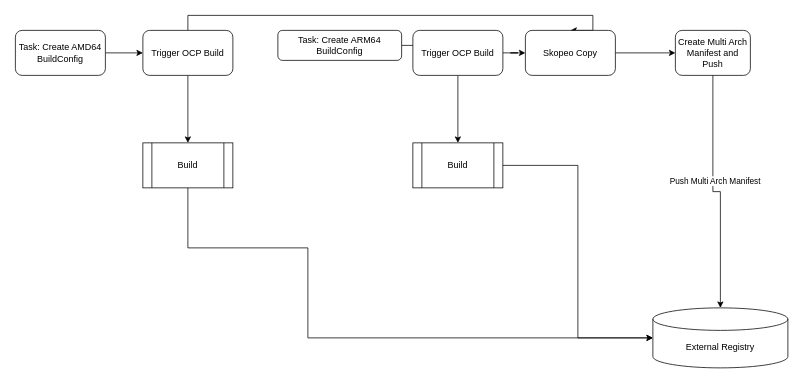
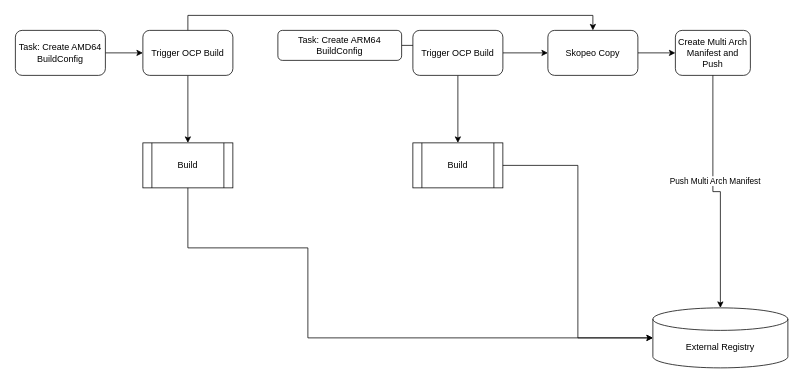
  <mxCell id="0" />
  <mxCell id="1" parent="0" />
  <mxCell id="2" value="Build" style="shape=process;whiteSpace=wrap;html=1;backgroundOutline=1;" parent="1" vertex="1"><mxGeometry x="190" y="190" width="120" height="60" as="geometry" /></mxCell>
  <mxCell id="3" style="edgeStyle=orthogonalEdgeStyle;rounded=0;orthogonalLoop=1;jettySize=auto;html=1;entryX=0;entryY=0.5;entryDx=0;entryDy=0;" parent="1" source="4" target="9" edge="1"><mxGeometry relative="1" as="geometry" /></mxCell>
  <mxCell id="4" value="Task: Create AMD64 BuildConfig" style="rounded=1;whiteSpace=wrap;html=1;" parent="1" vertex="1"><mxGeometry x="20" y="40" width="120" height="60" as="geometry" /></mxCell>
  <mxCell id="5" style="edgeStyle=orthogonalEdgeStyle;rounded=0;orthogonalLoop=1;jettySize=auto;html=1;entryX=0;entryY=0.5;entryDx=0;entryDy=0;" parent="1" source="6" target="12" edge="1"><mxGeometry relative="1" as="geometry" /></mxCell>
  <mxCell id="6" value="Task: Create ARM64 BuildConfig" style="rounded=1;whiteSpace=wrap;html=1;" parent="1" vertex="1"><mxGeometry x="370" y="40" width="165" height="40" as="geometry" /></mxCell>
  <mxCell id="7" style="edgeStyle=orthogonalEdgeStyle;rounded=0;orthogonalLoop=1;jettySize=auto;html=1;entryX=0.5;entryY=0;entryDx=0;entryDy=0;" parent="1" source="9" target="2" edge="1"><mxGeometry relative="1" as="geometry" /></mxCell>
  <mxCell id="8" style="edgeStyle=orthogonalEdgeStyle;rounded=0;orthogonalLoop=1;jettySize=auto;html=1;entryX=0.5;entryY=0;entryDx=0;entryDy=0;" parent="1" source="9" target="17" edge="1"><mxGeometry relative="1" as="geometry"><Array as="points"><mxPoint x="250" y="20" /><mxPoint x="790" y="20" /></Array></mxGeometry></mxCell>
  <mxCell id="9" value="Trigger OCP Build" style="rounded=1;whiteSpace=wrap;html=1;" parent="1" vertex="1"><mxGeometry x="190" y="40" width="120" height="60" as="geometry" /></mxCell>
  <mxCell id="10" style="edgeStyle=orthogonalEdgeStyle;rounded=0;orthogonalLoop=1;jettySize=auto;html=1;" parent="1" source="12" target="13" edge="1"><mxGeometry relative="1" as="geometry" /></mxCell>
  <mxCell id="11" style="edgeStyle=orthogonalEdgeStyle;rounded=0;orthogonalLoop=1;jettySize=auto;html=1;" parent="1" source="12" target="17" edge="1"><mxGeometry relative="1" as="geometry" /></mxCell>
  <mxCell id="12" value="Trigger OCP Build" style="rounded=1;whiteSpace=wrap;html=1;" parent="1" vertex="1"><mxGeometry x="550" y="40" width="120" height="60" as="geometry" /></mxCell>
  <mxCell id="13" value="Build" style="shape=process;whiteSpace=wrap;html=1;backgroundOutline=1;" parent="1" vertex="1"><mxGeometry x="550" y="190" width="120" height="60" as="geometry" /></mxCell>
  <mxCell id="14" style="edgeStyle=orthogonalEdgeStyle;rounded=0;orthogonalLoop=1;jettySize=auto;html=1;entryX=0;entryY=0.5;entryDx=0;entryDy=0;entryPerimeter=0;" parent="1" source="2" target="15" edge="1"><mxGeometry relative="1" as="geometry"><Array as="points"><mxPoint x="250" y="330" /><mxPoint x="410" y="330" /><mxPoint x="410" y="450" /></Array><mxPoint x="410" y="410" as="targetPoint" /></mxGeometry></mxCell>
  <mxCell id="15" value="External Registry" style="shape=cylinder3;whiteSpace=wrap;html=1;boundedLbl=1;backgroundOutline=1;size=15;" parent="1" vertex="1"><mxGeometry x="870" y="410" width="180" height="80" as="geometry" /></mxCell>
  <mxCell id="16" style="edgeStyle=orthogonalEdgeStyle;rounded=0;orthogonalLoop=1;jettySize=auto;html=1;entryX=0;entryY=0.5;entryDx=0;entryDy=0;" parent="1" source="17" target="18" edge="1"><mxGeometry relative="1" as="geometry" /></mxCell>
- <mxCell id="17" value="Skopeo Copy" style="rounded=1;whiteSpace=wrap;html=1;" parent="1" vertex="1"><mxGeometry x="700" y="40" width="120" height="60" as="geometry" /></mxCell>
+ <mxCell id="17" value="Skopeo Copy" style="rounded=1;whiteSpace=wrap;html=1;" parent="1" vertex="1"><mxGeometry x="730" y="40" width="120" height="60" as="geometry" /></mxCell>
  <mxCell id="18" value="Create Multi Arch Manifest and Push" style="rounded=1;whiteSpace=wrap;html=1;" parent="1" vertex="1"><mxGeometry x="900" y="40" width="100" height="60" as="geometry" /></mxCell>
  <mxCell id="19" style="edgeStyle=orthogonalEdgeStyle;rounded=0;orthogonalLoop=1;jettySize=auto;html=1;entryX=0;entryY=0.5;entryDx=0;entryDy=0;entryPerimeter=0;" parent="1" source="13" target="15" edge="1"><mxGeometry relative="1" as="geometry"><mxPoint x="410" y="410" as="targetPoint" /></mxGeometry></mxCell>
  <mxCell id="20" style="edgeStyle=orthogonalEdgeStyle;rounded=0;orthogonalLoop=1;jettySize=auto;html=1;entryX=0.5;entryY=0;entryDx=0;entryDy=0;entryPerimeter=0;" parent="1" source="18" target="15" edge="1"><mxGeometry relative="1" as="geometry" /></mxCell>
  <mxCell id="21" value="Push Multi Arch Manifest" style="edgeLabel;html=1;align=center;verticalAlign=middle;resizable=0;points=[];" parent="20" vertex="1" connectable="0"><mxGeometry x="-0.128" y="2" relative="1" as="geometry"><mxPoint as="offset" /></mxGeometry></mxCell>
